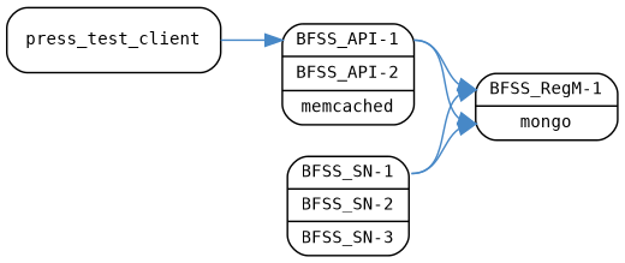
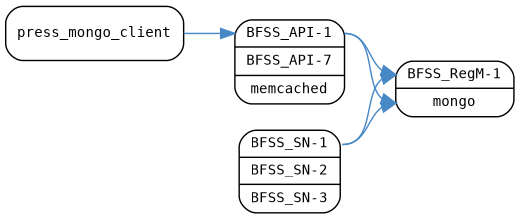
  digraph {
    fontname=Consolas
    fontsize=12
    rankdir=LR
    node [fontname=Consolas fontsize=10 shape=Mrecord]
    edge [color="#4788C7" fontname=Consolas fontsize=10 headport=f0 tailport=f0]
-   n1 [label="<f0> BFSS_API-1  |<f1> BFSS_API-2 | <f2> memcached "]
+   n1 [label="<f0> BFSS_API-1  |<f1> BFSS_API-7 | <f2> memcached "]
    n2 [label="<f0> BFSS_RegM-1 | <f1>  mongo "]
    n3 [label="<f0> BFSS_SN-1   |<f1> BFSS_SN-2   |<f2> BFSS_SN-3"]
-   press_test_client
+   press_test_client [label=press_mongo_client]
    n1 -> n2
    n1 -> n2 [headport=f1]
    n3 -> n2
    n3 -> n2 [headport=f1]
    press_test_client -> n1
  }
